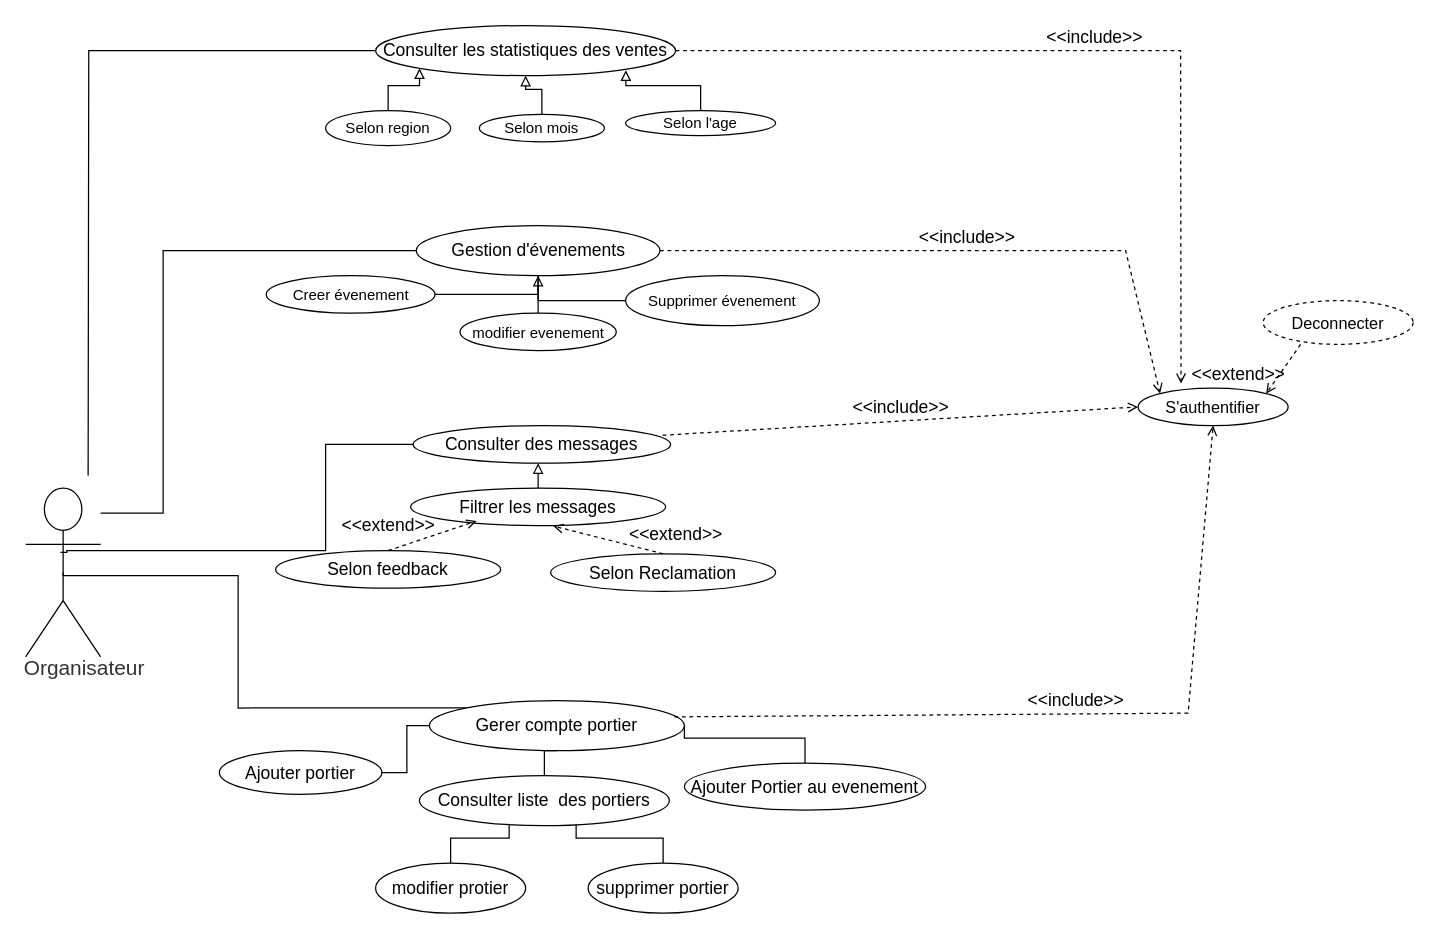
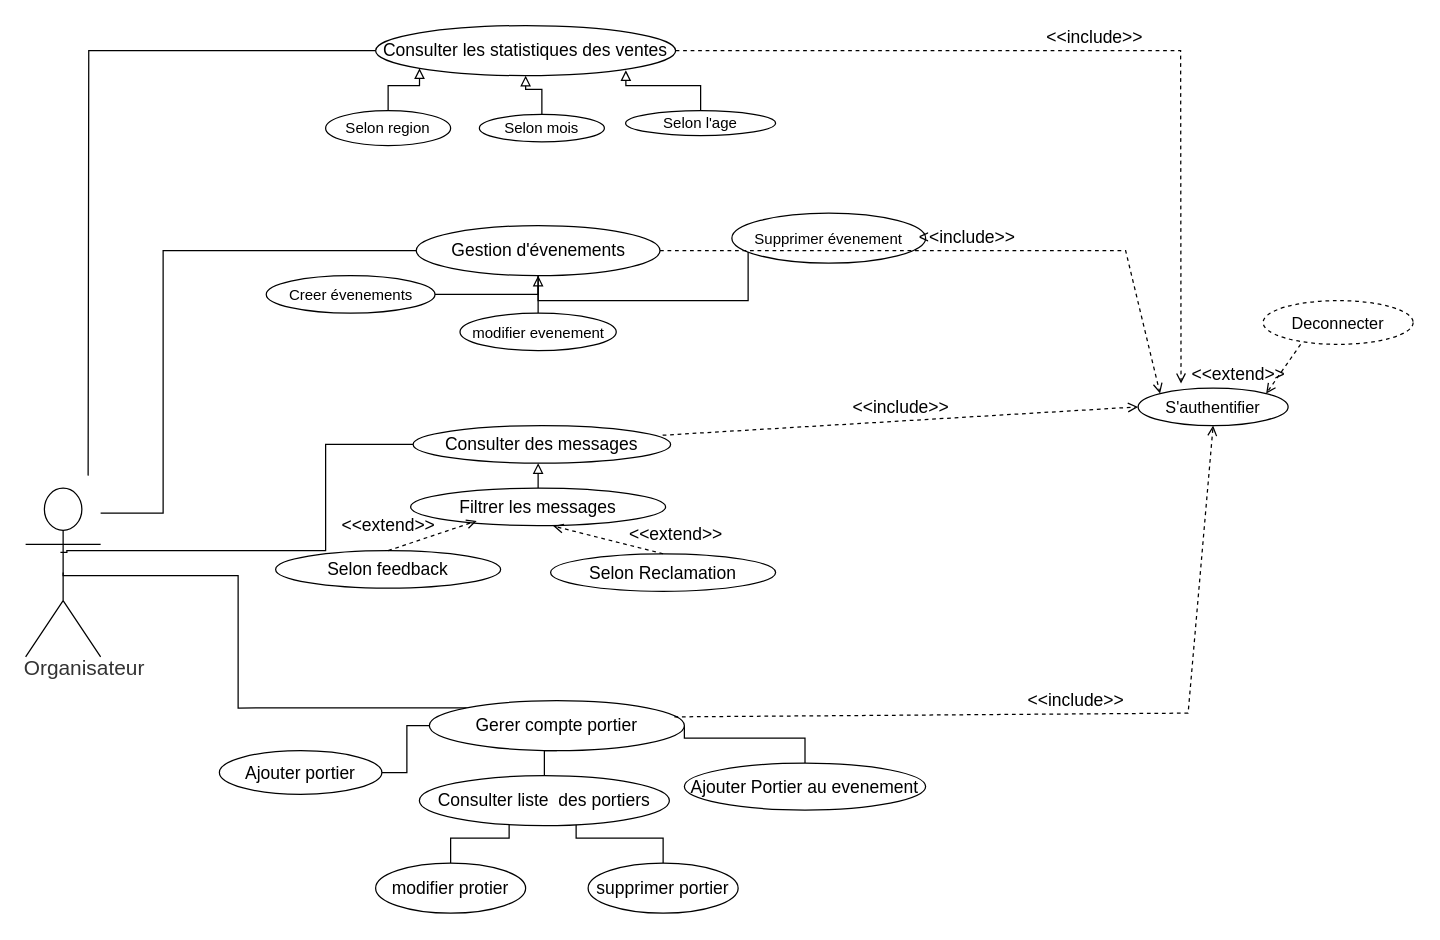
  <mxCell id="0" />
  <mxCell id="1" parent="0" />
  <mxCell id="2" value="&lt;div&gt;Organisateur&lt;/div&gt;&lt;div&gt;&lt;br&gt;&lt;/div&gt;" style="html=1;overflow=block;blockSpacing=1;shape=umlActor;labelPosition=center;verticalLabelPosition=bottom;verticalAlign=top;whiteSpace=nowrap;fontSize=16.7;fontColor=#333333;align=center;spacing=0;strokeColor=#000000;strokeOpacity=100;rounded=1;absoluteArcSize=1;arcSize=9;strokeWidth=1;lucidId=wAitfE4UTxwo;" parent="1" vertex="1"><mxGeometry x="20" y="390" width="60" height="135" as="geometry" /></mxCell>
  <mxCell id="3" style="edgeStyle=orthogonalEdgeStyle;rounded=0;orthogonalLoop=1;jettySize=auto;html=1;exitX=0;exitY=0.5;exitDx=0;exitDy=0;fontSize=14;endArrow=none;endFill=0;" edge="1" parent="1" source="4"><mxGeometry relative="1" as="geometry"><mxPoint x="70" y="380" as="targetPoint" /></mxGeometry></mxCell>
  <mxCell id="4" value="&lt;font style=&quot;font-size: 14px;&quot;&gt;Consulter les statistiques des ventes &lt;/font&gt;" style="html=1;overflow=block;blockSpacing=1;whiteSpace=wrap;ellipse;fontSize=13;spacing=3.8;strokeColor=#000000;strokeOpacity=100;rounded=1;absoluteArcSize=1;arcSize=9;strokeWidth=1;lucidId=.BitsejxpJ_f;" parent="1" vertex="1"><mxGeometry x="300" y="20" width="240" height="40" as="geometry" /></mxCell>
  <mxCell id="5" value="&lt;font style=&quot;font-size: 14px;&quot;&gt;Gestion d'évenements&lt;/font&gt;" style="html=1;overflow=block;blockSpacing=1;whiteSpace=wrap;ellipse;fontSize=13;spacing=3.8;strokeColor=#000000;strokeOpacity=100;rounded=1;absoluteArcSize=1;arcSize=9;strokeWidth=1;lucidId=.BitsejxpJ_f;" parent="1" vertex="1"><mxGeometry x="332.5" y="180" width="195" height="40" as="geometry" /></mxCell>
  <mxCell id="6" style="edgeStyle=orthogonalEdgeStyle;rounded=0;orthogonalLoop=1;jettySize=auto;html=1;exitX=1;exitY=0.5;exitDx=0;exitDy=0;entryX=0.5;entryY=1;entryDx=0;entryDy=0;fontSize=14;endArrow=none;endFill=0;" edge="1" parent="1" source="7" target="5"><mxGeometry relative="1" as="geometry"><Array as="points"><mxPoint x="430" y="235" /></Array></mxGeometry></mxCell>
- <mxCell id="7" value="&lt;font style=&quot;font-size: 12px;&quot;&gt;Creer évenement&lt;/font&gt;" style="html=1;overflow=block;blockSpacing=1;whiteSpace=wrap;ellipse;fontSize=13;spacing=3.8;strokeColor=#000000;strokeOpacity=100;rounded=1;absoluteArcSize=1;arcSize=9;strokeWidth=1;lucidId=.BitsejxpJ_f;" parent="1" vertex="1"><mxGeometry x="212.5" y="220" width="135" height="30" as="geometry" /></mxCell>
+ <mxCell id="7" value="&lt;font style=&quot;font-size: 12px;&quot;&gt;Creer évenements&lt;/font&gt;" style="html=1;overflow=block;blockSpacing=1;whiteSpace=wrap;ellipse;fontSize=13;spacing=3.8;strokeColor=#000000;strokeOpacity=100;rounded=1;absoluteArcSize=1;arcSize=9;strokeWidth=1;lucidId=.BitsejxpJ_f;" parent="1" vertex="1"><mxGeometry x="212.5" y="220" width="135" height="30" as="geometry" /></mxCell>
  <mxCell id="8" style="edgeStyle=orthogonalEdgeStyle;rounded=0;orthogonalLoop=1;jettySize=auto;html=1;entryX=0.5;entryY=1;entryDx=0;entryDy=0;fontSize=14;endArrow=block;endFill=0;" edge="1" parent="1" source="9" target="5"><mxGeometry relative="1" as="geometry"><Array as="points"><mxPoint x="430" y="250" /><mxPoint x="430" y="250" /></Array></mxGeometry></mxCell>
  <mxCell id="9" value="&lt;font style=&quot;font-size: 12px;&quot;&gt;modifier evenement&lt;/font&gt;" style="html=1;overflow=block;blockSpacing=1;whiteSpace=wrap;ellipse;fontSize=13;spacing=3.8;strokeColor=#000000;strokeOpacity=100;rounded=1;absoluteArcSize=1;arcSize=9;strokeWidth=1;lucidId=.BitsejxpJ_f;" parent="1" vertex="1"><mxGeometry x="367.5" y="250" width="125" height="30" as="geometry" /></mxCell>
  <mxCell id="10" style="edgeStyle=orthogonalEdgeStyle;rounded=0;orthogonalLoop=1;jettySize=auto;html=1;entryX=0.5;entryY=1;entryDx=0;entryDy=0;fontSize=14;endArrow=none;endFill=0;" edge="1" parent="1" source="11" target="5"><mxGeometry relative="1" as="geometry"><Array as="points"><mxPoint x="598" y="240" /><mxPoint x="430" y="240" /></Array></mxGeometry></mxCell>
- <mxCell id="11" value="&lt;font style=&quot;font-size: 12px;&quot;&gt;Supprimer évenement &lt;/font&gt;" style="html=1;overflow=block;blockSpacing=1;whiteSpace=wrap;ellipse;fontSize=13;spacing=3.8;strokeColor=#000000;strokeOpacity=100;rounded=1;absoluteArcSize=1;arcSize=9;strokeWidth=1;lucidId=.BitsejxpJ_f;" parent="1" vertex="1"><mxGeometry x="500" y="220" width="155" height="40" as="geometry" /></mxCell>
+ <mxCell id="11" value="&lt;font style=&quot;font-size: 12px;&quot;&gt;Supprimer évenement &lt;/font&gt;" style="html=1;overflow=block;blockSpacing=1;whiteSpace=wrap;ellipse;fontSize=13;spacing=3.8;strokeColor=#000000;strokeOpacity=100;rounded=1;absoluteArcSize=1;arcSize=9;strokeWidth=1;lucidId=.BitsejxpJ_f;" parent="1" vertex="1"><mxGeometry x="585" y="170" width="155" height="40" as="geometry" /></mxCell>
  <mxCell id="12" style="edgeStyle=orthogonalEdgeStyle;rounded=0;orthogonalLoop=1;jettySize=auto;html=1;entryX=0.464;entryY=0.38;entryDx=0;entryDy=0;entryPerimeter=0;fontSize=14;endArrow=none;endFill=0;" edge="1" parent="1" source="13" target="2"><mxGeometry relative="1" as="geometry"><Array as="points"><mxPoint x="260" y="355" /><mxPoint x="260" y="440" /><mxPoint x="53" y="440" /><mxPoint x="53" y="441" /></Array></mxGeometry></mxCell>
  <mxCell id="13" value="&lt;font style=&quot;font-size: 14px;&quot;&gt;Consulter des messages  &lt;/font&gt;" style="ellipse;whiteSpace=wrap;html=1;strokeWidth=1;strokeColor=#000000;" parent="1" vertex="1"><mxGeometry x="330" y="340" width="206" height="30" as="geometry" /></mxCell>
  <mxCell id="14" style="edgeStyle=orthogonalEdgeStyle;rounded=0;orthogonalLoop=1;jettySize=auto;html=1;entryX=0.485;entryY=1;entryDx=0;entryDy=0;entryPerimeter=0;fontSize=14;endArrow=block;endFill=0;" edge="1" parent="1" source="15" target="13"><mxGeometry relative="1" as="geometry" /></mxCell>
  <mxCell id="15" value="&lt;div style=&quot;font-size: 14px;&quot;&gt;&lt;font style=&quot;font-size: 14px;&quot;&gt;Filtrer les messages &lt;br&gt;&lt;/font&gt;&lt;/div&gt;" style="ellipse;whiteSpace=wrap;html=1;strokeWidth=1;strokeColor=#000000;" parent="1" vertex="1"><mxGeometry x="328" y="390" width="204" height="30" as="geometry" /></mxCell>
  <mxCell id="16" style="edgeStyle=orthogonalEdgeStyle;rounded=0;orthogonalLoop=1;jettySize=auto;html=1;entryX=1;entryY=0.5;entryDx=0;entryDy=0;fontSize=14;endArrow=none;endFill=0;" edge="1" parent="1" source="17" target="32"><mxGeometry relative="1" as="geometry"><Array as="points"><mxPoint x="644" y="590" /><mxPoint x="547" y="590" /></Array></mxGeometry></mxCell>
  <mxCell id="17" value="&lt;div&gt;&lt;font style=&quot;font-size: 14px;&quot;&gt;Ajouter Portier au evenement&lt;/font&gt;&lt;/div&gt;" style="ellipse;whiteSpace=wrap;html=1;strokeWidth=1;strokeColor=#000000;" parent="1" vertex="1"><mxGeometry x="547" y="610" width="193" height="37.5" as="geometry" /></mxCell>
  <mxCell id="18" value="S'authentifier" style="html=1;overflow=block;blockSpacing=1;whiteSpace=wrap;ellipse;fontSize=13;spacing=3.8;strokeColor=#000000;strokeOpacity=100;rounded=1;absoluteArcSize=1;arcSize=9;strokeWidth=1;lucidId=XvitAHHM73nt;" parent="1" vertex="1"><mxGeometry x="910" y="310" width="120" height="30" as="geometry" /></mxCell>
  <mxCell id="19" value="Deconnecter" style="html=1;overflow=block;blockSpacing=1;whiteSpace=wrap;ellipse;fontSize=13;spacing=3.8;strokeColor=#000000;strokeOpacity=100;rounded=1;absoluteArcSize=1;arcSize=9;strokeWidth=1;lucidId=XvitmW9DInrr;dashed=1;" parent="1" vertex="1"><mxGeometry x="1010" y="240" width="120" height="35" as="geometry" /></mxCell>
  <mxCell id="20" value="&amp;lt;&amp;lt;extend&amp;gt;&amp;gt;" style="html=1;verticalAlign=bottom;labelBackgroundColor=none;endArrow=open;endFill=0;dashed=1;rounded=0;fontSize=14;entryX=1;entryY=0;entryDx=0;entryDy=0;exitX=0.25;exitY=1;exitDx=0;exitDy=0;exitPerimeter=0;strokeWidth=1;strokeColor=#000000;" parent="1" source="19" target="18" edge="1"><mxGeometry x="1" y="-23" width="160" relative="1" as="geometry"><mxPoint x="1350" y="470" as="sourcePoint" /><mxPoint x="1510" y="470" as="targetPoint" /><mxPoint x="-4" y="9" as="offset" /></mxGeometry></mxCell>
  <mxCell id="21" value="&lt;div style=&quot;font-size: 14px;&quot;&gt;&lt;font style=&quot;font-size: 14px;&quot;&gt;Selon feedback&lt;br&gt;&lt;/font&gt;&lt;/div&gt;" style="ellipse;whiteSpace=wrap;html=1;strokeWidth=1;strokeColor=#000000;" parent="1" vertex="1"><mxGeometry x="220" y="440" width="180" height="30" as="geometry" /></mxCell>
  <mxCell id="22" value="&lt;div style=&quot;font-size: 14px;&quot;&gt;&lt;font style=&quot;font-size: 14px;&quot;&gt;Selon Reclamation&lt;br&gt;&lt;/font&gt;&lt;/div&gt;" style="ellipse;whiteSpace=wrap;html=1;strokeWidth=1;strokeColor=#000000;" parent="1" vertex="1"><mxGeometry x="440" y="442.5" width="180" height="30" as="geometry" /></mxCell>
  <mxCell id="23" value="&amp;lt;&amp;lt;extend&amp;gt;&amp;gt;" style="html=1;verticalAlign=bottom;labelBackgroundColor=none;endArrow=open;endFill=0;dashed=1;rounded=0;fontSize=14;entryX=0.259;entryY=0.875;entryDx=0;entryDy=0;exitX=0.5;exitY=0;exitDx=0;exitDy=0;strokeWidth=1;strokeColor=#000000;entryPerimeter=0;" parent="1" source="21" target="15" edge="1"><mxGeometry x="-0.915" y="9" width="160" relative="1" as="geometry"><mxPoint x="252.322" y="132.43" as="sourcePoint" /><mxPoint x="400.568" y="89.192" as="targetPoint" /><Array as="points" /><mxPoint as="offset" /></mxGeometry></mxCell>
  <mxCell id="24" value="&amp;lt;&amp;lt;extend&amp;gt;&amp;gt;" style="html=1;verticalAlign=bottom;labelBackgroundColor=none;endArrow=open;endFill=0;dashed=1;rounded=0;fontSize=14;exitX=0.5;exitY=0;exitDx=0;exitDy=0;strokeWidth=1;strokeColor=#000000;entryX=0.559;entryY=1.01;entryDx=0;entryDy=0;entryPerimeter=0;" parent="1" source="22" target="15" edge="1"><mxGeometry x="-1" y="-11" width="160" relative="1" as="geometry"><mxPoint x="308" y="543.75" as="sourcePoint" /><mxPoint x="443" y="483.75" as="targetPoint" /><Array as="points" /><mxPoint x="7" y="6" as="offset" /></mxGeometry></mxCell>
  <mxCell id="25" style="edgeStyle=orthogonalEdgeStyle;rounded=0;orthogonalLoop=1;jettySize=auto;html=1;entryX=0.834;entryY=0.892;entryDx=0;entryDy=0;entryPerimeter=0;fontSize=14;endArrow=block;endFill=0;" edge="1" parent="1" source="26" target="4"><mxGeometry relative="1" as="geometry" /></mxCell>
  <mxCell id="26" value="&lt;font style=&quot;font-size: 12px;&quot;&gt;Selon l'age&lt;/font&gt;" style="ellipse;whiteSpace=wrap;html=1;" vertex="1" parent="1"><mxGeometry x="500" y="88" width="120" height="20" as="geometry" /></mxCell>
  <mxCell id="27" style="edgeStyle=orthogonalEdgeStyle;rounded=0;orthogonalLoop=1;jettySize=auto;html=1;exitX=0.5;exitY=0;exitDx=0;exitDy=0;fontSize=14;endArrow=block;endFill=0;" edge="1" parent="1" source="28" target="4"><mxGeometry relative="1" as="geometry" /></mxCell>
  <mxCell id="28" value="&lt;div&gt;&lt;font style=&quot;font-size: 12px;&quot;&gt;Selon &lt;font style=&quot;font-size: 12px;&quot;&gt;mois&lt;/font&gt;&lt;/font&gt;&lt;/div&gt;" style="ellipse;whiteSpace=wrap;html=1;" vertex="1" parent="1"><mxGeometry x="383" y="91" width="100" height="22" as="geometry" /></mxCell>
  <mxCell id="29" style="edgeStyle=orthogonalEdgeStyle;rounded=0;orthogonalLoop=1;jettySize=auto;html=1;entryX=0;entryY=1;entryDx=0;entryDy=0;fontSize=14;endArrow=block;endFill=0;" edge="1" parent="1" source="30" target="4"><mxGeometry relative="1" as="geometry" /></mxCell>
  <mxCell id="30" value="&lt;font style=&quot;font-size: 12px;&quot;&gt;Selon region&lt;/font&gt;" style="ellipse;whiteSpace=wrap;html=1;" vertex="1" parent="1"><mxGeometry x="260" y="88" width="100" height="28" as="geometry" /></mxCell>
  <mxCell id="31" style="edgeStyle=orthogonalEdgeStyle;rounded=0;orthogonalLoop=1;jettySize=auto;html=1;exitX=0;exitY=0;exitDx=0;exitDy=0;entryX=0.5;entryY=0.5;entryDx=0;entryDy=0;entryPerimeter=0;fontSize=14;endArrow=none;endFill=0;" edge="1" parent="1" source="32" target="2"><mxGeometry relative="1" as="geometry"><Array as="points"><mxPoint x="190" y="566" /><mxPoint x="190" y="460" /><mxPoint x="50" y="460" /></Array></mxGeometry></mxCell>
  <mxCell id="32" value="&lt;font style=&quot;font-size: 14px;&quot;&gt;Gerer compte portier&lt;/font&gt;" style="ellipse;whiteSpace=wrap;html=1;strokeWidth=1;strokeColor=#000000;" vertex="1" parent="1"><mxGeometry x="343" y="560" width="204" height="40" as="geometry" /></mxCell>
  <mxCell id="33" style="edgeStyle=orthogonalEdgeStyle;rounded=0;orthogonalLoop=1;jettySize=auto;html=1;fontSize=14;endArrow=none;endFill=0;" edge="1" parent="1" source="34" target="32"><mxGeometry relative="1" as="geometry" /></mxCell>
  <mxCell id="34" value="Ajouter portier" style="ellipse;whiteSpace=wrap;html=1;fontSize=14;" vertex="1" parent="1"><mxGeometry x="175" y="600" width="130" height="35" as="geometry" /></mxCell>
  <mxCell id="35" style="edgeStyle=orthogonalEdgeStyle;rounded=0;orthogonalLoop=1;jettySize=auto;html=1;entryX=0.359;entryY=0.961;entryDx=0;entryDy=0;entryPerimeter=0;fontSize=14;endArrow=none;endFill=0;" edge="1" parent="1" source="36" target="40"><mxGeometry relative="1" as="geometry" /></mxCell>
  <mxCell id="36" value="modifier protier" style="ellipse;whiteSpace=wrap;html=1;fontSize=14;" vertex="1" parent="1"><mxGeometry x="300" y="690" width="120" height="40" as="geometry" /></mxCell>
  <mxCell id="37" style="edgeStyle=orthogonalEdgeStyle;rounded=0;orthogonalLoop=1;jettySize=auto;html=1;entryX=0.627;entryY=0.975;entryDx=0;entryDy=0;entryPerimeter=0;fontSize=14;endArrow=none;endFill=0;" edge="1" parent="1" source="38" target="40"><mxGeometry relative="1" as="geometry" /></mxCell>
  <mxCell id="38" value="supprimer portier" style="ellipse;whiteSpace=wrap;html=1;fontSize=14;" vertex="1" parent="1"><mxGeometry x="470" y="690" width="120" height="40" as="geometry" /></mxCell>
  <mxCell id="39" style="edgeStyle=orthogonalEdgeStyle;rounded=0;orthogonalLoop=1;jettySize=auto;html=1;exitX=0.5;exitY=0;exitDx=0;exitDy=0;fontSize=14;endArrow=none;endFill=0;" edge="1" parent="1" source="40" target="32"><mxGeometry relative="1" as="geometry" /></mxCell>
  <mxCell id="40" value="Consulter liste&amp;nbsp; des portiers" style="ellipse;whiteSpace=wrap;html=1;fontSize=14;" vertex="1" parent="1"><mxGeometry x="335" y="620" width="200" height="40" as="geometry" /></mxCell>
  <mxCell id="41" style="edgeStyle=orthogonalEdgeStyle;rounded=0;orthogonalLoop=1;jettySize=auto;html=1;fontSize=14;endArrow=none;endFill=0;" edge="1" parent="1" source="5" target="2"><mxGeometry relative="1" as="geometry"><mxPoint x="80" y="458" as="targetPoint" /><mxPoint x="332.5" y="200" as="sourcePoint" /><Array as="points"><mxPoint x="130" y="200" /><mxPoint x="130" y="410" /></Array></mxGeometry></mxCell>
  <mxCell id="42" value="&amp;lt;&amp;lt;include&amp;gt;&amp;gt;" style="html=1;verticalAlign=bottom;labelBackgroundColor=none;endArrow=open;endFill=0;dashed=1;rounded=0;fontSize=14;exitX=1;exitY=0.5;exitDx=0;exitDy=0;entryX=0.286;entryY=-0.122;entryDx=0;entryDy=0;entryPerimeter=0;" edge="1" parent="1" source="4" target="18"><mxGeometry width="160" relative="1" as="geometry"><mxPoint x="390" y="260" as="sourcePoint" /><mxPoint x="550" y="260" as="targetPoint" /><Array as="points"><mxPoint x="944" y="40" /></Array></mxGeometry></mxCell>
  <mxCell id="43" value="&amp;lt;&amp;lt;include&amp;gt;&amp;gt;" style="html=1;verticalAlign=bottom;labelBackgroundColor=none;endArrow=open;endFill=0;dashed=1;rounded=0;fontSize=14;exitX=1;exitY=0.5;exitDx=0;exitDy=0;entryX=0;entryY=0;entryDx=0;entryDy=0;" edge="1" parent="1" source="5" target="18"><mxGeometry width="160" relative="1" as="geometry"><mxPoint x="390" y="260" as="sourcePoint" /><mxPoint x="550" y="260" as="targetPoint" /><Array as="points"><mxPoint x="900" y="200" /></Array></mxGeometry></mxCell>
  <mxCell id="44" value="&amp;lt;&amp;lt;include&amp;gt;&amp;gt;" style="html=1;verticalAlign=bottom;labelBackgroundColor=none;endArrow=open;endFill=0;dashed=1;rounded=0;fontSize=14;entryX=0;entryY=0.5;entryDx=0;entryDy=0;exitX=0.969;exitY=0.256;exitDx=0;exitDy=0;exitPerimeter=0;" edge="1" parent="1" source="13" target="18"><mxGeometry width="160" relative="1" as="geometry"><mxPoint x="390" y="340" as="sourcePoint" /><mxPoint x="550" y="340" as="targetPoint" /></mxGeometry></mxCell>
  <mxCell id="45" value="&amp;lt;&amp;lt;include&amp;gt;&amp;gt;" style="html=1;verticalAlign=bottom;labelBackgroundColor=none;endArrow=open;endFill=0;dashed=1;rounded=0;fontSize=14;entryX=0.5;entryY=1;entryDx=0;entryDy=0;exitX=0.961;exitY=0.325;exitDx=0;exitDy=0;exitPerimeter=0;" edge="1" parent="1" source="32" target="18"><mxGeometry width="160" relative="1" as="geometry"><mxPoint x="390" y="460" as="sourcePoint" /><mxPoint x="550" y="460" as="targetPoint" /><Array as="points"><mxPoint x="950" y="570" /></Array></mxGeometry></mxCell>
